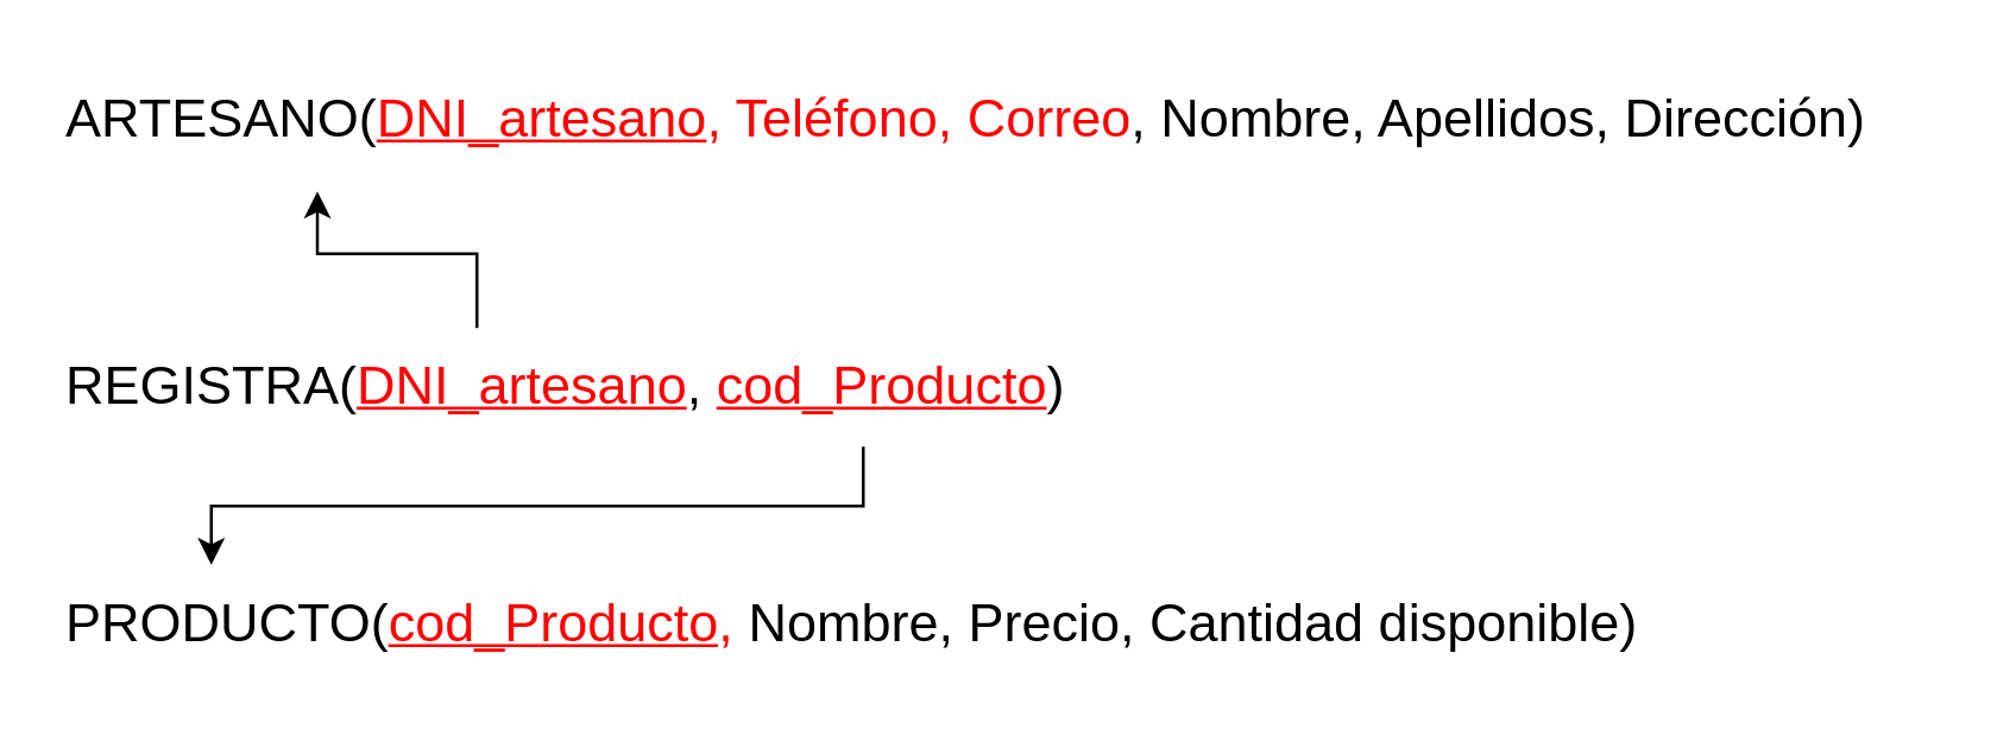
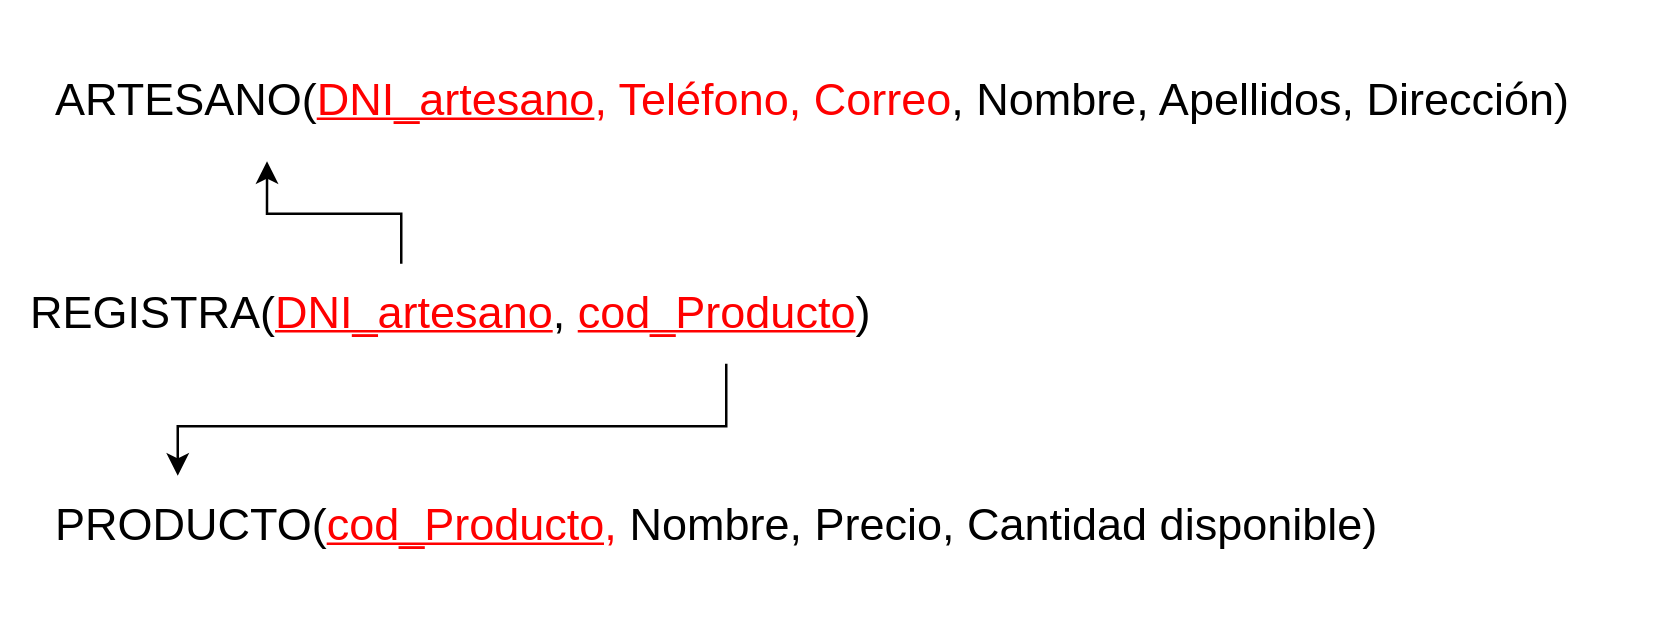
  <mxCell id="0" />
  <mxCell id="1" parent="0" />
  <mxCell id="2" value="&lt;font style=&quot;font-size: 18px&quot;&gt;ARTESANO(&lt;u style=&quot;border-color: var(--border-color); color: rgb(255, 0, 0);&quot;&gt;DNI_artesano&lt;/u&gt;&lt;font color=&quot;#ff0000&quot;&gt;, Teléfono, Correo&lt;/font&gt;, Nombre, Apellidos,&amp;nbsp;Dirección)&lt;/font&gt;" style="text;html=1;align=left;verticalAlign=middle;resizable=0;points=[];autosize=1;" vertex="1" parent="1"><mxGeometry x="20" y="20" width="630" height="40" as="geometry" /></mxCell>
- <mxCell id="3" value="&lt;font style=&quot;font-size: 18px&quot;&gt;REGISTRA(&lt;u style=&quot;border-color: var(--border-color); color: rgb(255, 0, 0);&quot;&gt;DNI_artesano&lt;/u&gt;,&amp;nbsp;&lt;u style=&quot;border-color: var(--border-color); color: rgb(255, 0, 0);&quot;&gt;cod_Producto&lt;/u&gt;)&lt;/font&gt;" style="text;html=1;align=left;verticalAlign=middle;resizable=0;points=[];autosize=1;" vertex="1" parent="1"><mxGeometry x="20" y="110" width="360" height="40" as="geometry" /></mxCell>
+ <mxCell id="3" value="&lt;font style=&quot;font-size: 18px&quot;&gt;REGISTRA(&lt;u style=&quot;border-color: var(--border-color); color: rgb(255, 0, 0);&quot;&gt;DNI_artesano&lt;/u&gt;,&amp;nbsp;&lt;u style=&quot;border-color: var(--border-color); color: rgb(255, 0, 0);&quot;&gt;cod_Producto&lt;/u&gt;)&lt;/font&gt;" style="text;html=1;align=left;verticalAlign=middle;resizable=0;points=[];autosize=1;" vertex="1" parent="1"><mxGeometry x="10" y="105" width="360" height="40" as="geometry" /></mxCell>
  <mxCell id="4" value="&lt;font style=&quot;font-size: 18px&quot;&gt;PRODUCTO(&lt;u style=&quot;border-color: var(--border-color); color: rgb(255, 0, 0);&quot;&gt;cod_Producto,&lt;/u&gt;&lt;span style=&quot;border-color: var(--border-color);&quot;&gt;&amp;nbsp;Nombre, Precio, Cantidad disponible&lt;/span&gt;)&lt;/font&gt;" style="text;html=1;align=left;verticalAlign=middle;resizable=0;points=[];autosize=1;" vertex="1" parent="1"><mxGeometry x="20" y="190" width="550" height="40" as="geometry" /></mxCell>
  <mxCell id="5" style="edgeStyle=orthogonalEdgeStyle;rounded=0;orthogonalLoop=1;jettySize=auto;html=1;entryX=0.137;entryY=1.1;entryDx=0;entryDy=0;entryPerimeter=0;" edge="1" parent="1" source="3" target="2"><mxGeometry relative="1" as="geometry"><Array as="points"><mxPoint x="160" y="85" /><mxPoint x="106" y="85" /></Array></mxGeometry></mxCell>
  <mxCell id="6" style="edgeStyle=orthogonalEdgeStyle;rounded=0;orthogonalLoop=1;jettySize=auto;html=1;entryX=0.092;entryY=-0.004;entryDx=0;entryDy=0;entryPerimeter=0;" edge="1" parent="1" source="3" target="4"><mxGeometry relative="1" as="geometry"><Array as="points"><mxPoint x="290" y="170" /><mxPoint x="71" y="170" /></Array></mxGeometry></mxCell>
